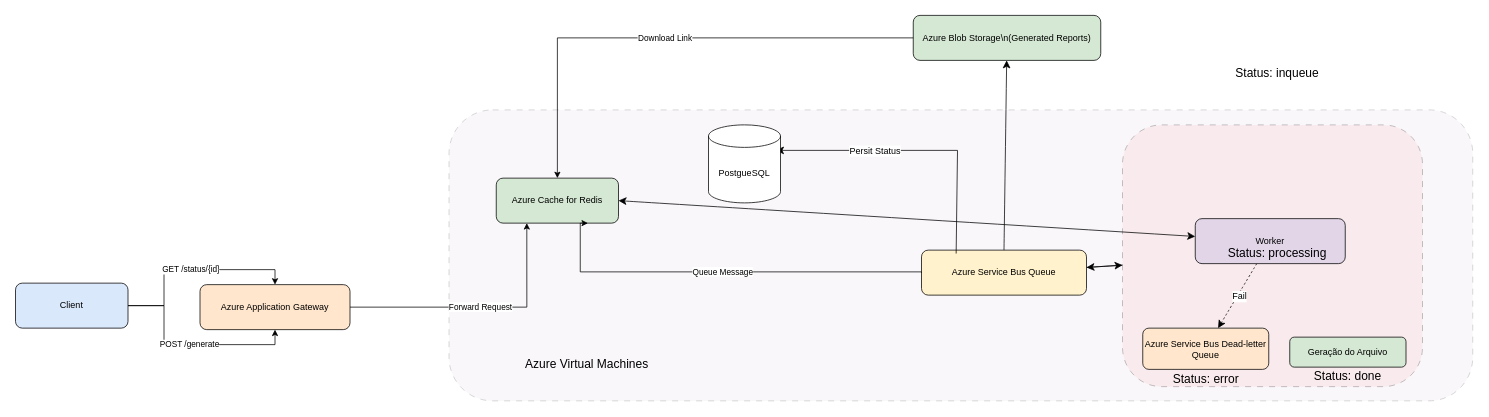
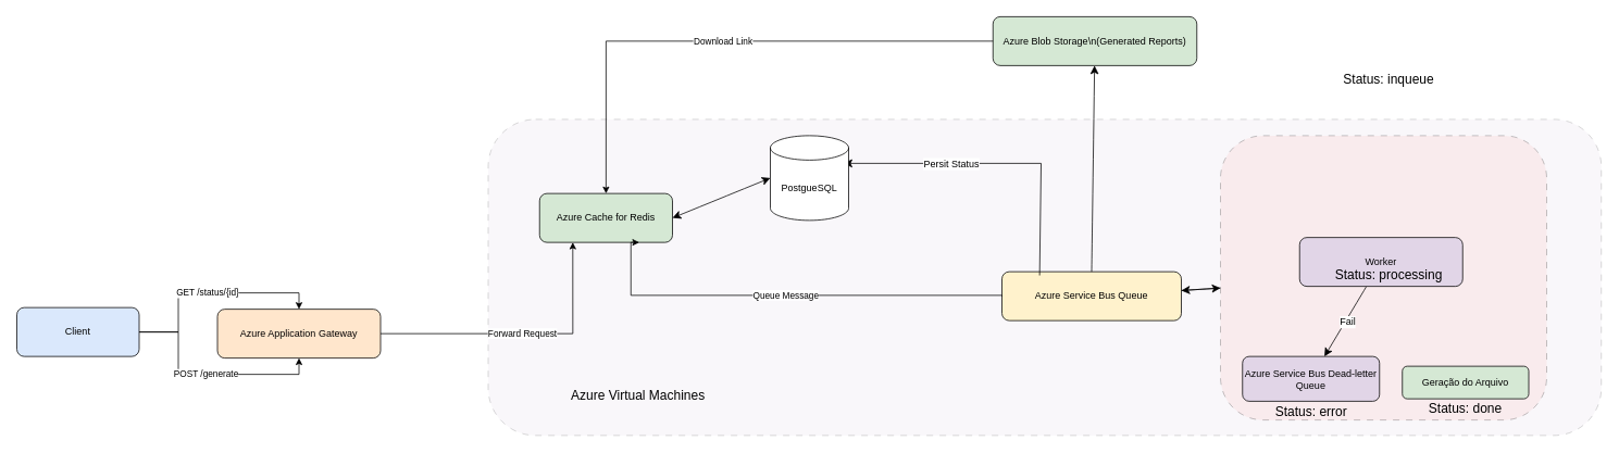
  <mxCell id="0" />
  <mxCell id="1" parent="0" />
  <mxCell id="2" value="" style="rounded=1;whiteSpace=wrap;html=1;fillColor=#e1d5e7;gradientColor=none;opacity=20;dashed=1;dashPattern=8 8;" vertex="1" parent="1"><mxGeometry x="598" y="146" width="1365" height="388" as="geometry" /></mxCell>
  <mxCell id="3" value="Client" style="rounded=1;whiteSpace=wrap;html=1;fillColor=#dae8fc;" vertex="1" parent="1"><mxGeometry x="20" y="377" width="150" height="60" as="geometry" /></mxCell>
  <mxCell id="4" value="Azure Application Gateway" style="rounded=1;whiteSpace=wrap;html=1;fillColor=#ffe6cc;" vertex="1" parent="1"><mxGeometry x="266" y="379" width="200" height="60" as="geometry" /></mxCell>
  <mxCell id="5" value="" style="edgeStyle=none;curved=1;rounded=0;orthogonalLoop=1;jettySize=auto;html=1;fontSize=12;startSize=8;endSize=8;" edge="1" parent="1" source="6" target="11"><mxGeometry relative="1" as="geometry" /></mxCell>
  <mxCell id="6" value="Azure Service Bus Queue" style="rounded=1;whiteSpace=wrap;html=1;fillColor=#fff2cc;" vertex="1" parent="1"><mxGeometry x="1228" y="333" width="220" height="60" as="geometry" /></mxCell>
  <mxCell id="7" value="" style="edgeStyle=none;curved=1;rounded=0;orthogonalLoop=1;jettySize=auto;html=1;fontSize=12;startSize=8;endSize=8;exitX=0.5;exitY=0;exitDx=0;exitDy=0;" edge="1" parent="1" source="6" target="12"><mxGeometry relative="1" as="geometry" /></mxCell>
  <mxCell id="8" style="edgeStyle=none;curved=0;rounded=0;orthogonalLoop=1;jettySize=auto;html=1;fontSize=12;startSize=8;endSize=8;exitX=0.21;exitY=0.076;exitDx=0;exitDy=0;exitPerimeter=0;" edge="1" parent="1" source="6"><mxGeometry relative="1" as="geometry"><mxPoint x="1034" y="200" as="targetPoint" /><Array as="points"><mxPoint x="1276" y="200" /><mxPoint x="1094" y="200" /></Array></mxGeometry></mxCell>
  <mxCell id="9" value="Persit Status" style="edgeLabel;html=1;align=center;verticalAlign=middle;resizable=0;points=[];fontSize=12;" vertex="1" connectable="0" parent="8"><mxGeometry x="-0.081" y="1" relative="1" as="geometry"><mxPoint x="-74" y="-1" as="offset" /></mxGeometry></mxCell>
  <mxCell id="10" value="" style="edgeStyle=none;curved=1;rounded=0;orthogonalLoop=1;jettySize=auto;html=1;fontSize=12;startSize=8;endSize=8;" edge="1" parent="1" source="11" target="6"><mxGeometry relative="1" as="geometry" /></mxCell>
  <mxCell id="11" value="" style="rounded=1;whiteSpace=wrap;html=1;fillColor=#f8cecc;opacity=30;dashed=1;dashPattern=8 8;" vertex="1" parent="1"><mxGeometry x="1496" y="166" width="400" height="349" as="geometry" /></mxCell>
  <mxCell id="12" value="Azure Blob Storage\n(Generated Reports)" style="rounded=1;whiteSpace=wrap;html=1;fillColor=#d5e8d4;" vertex="1" parent="1"><mxGeometry x="1217" y="20" width="250" height="60" as="geometry" /></mxCell>
  <mxCell id="13" value="Azure Cache for Redis" style="rounded=1;whiteSpace=wrap;html=1;fillColor=#d5e8d4;" vertex="1" parent="1"><mxGeometry x="661" y="237" width="163" height="60" as="geometry" /></mxCell>
  <mxCell id="14" value="POST /generate" style="edgeStyle=orthogonalEdgeStyle;rounded=0;orthogonalLoop=1;jettySize=auto;html=1;entryX=0.5;entryY=1;entryDx=0;entryDy=0;" edge="1" parent="1" source="3" target="4"><mxGeometry relative="1" as="geometry"><mxPoint x="340" y="435" as="targetPoint" /></mxGeometry></mxCell>
  <mxCell id="15" value="Forward Request" style="edgeStyle=orthogonalEdgeStyle;rounded=0;orthogonalLoop=1;jettySize=auto;html=1;entryX=0.25;entryY=1;entryDx=0;entryDy=0;" edge="1" parent="1" source="4" target="13"><mxGeometry relative="1" as="geometry" /></mxCell>
  <mxCell id="16" value="Queue Message" style="edgeStyle=orthogonalEdgeStyle;rounded=0;orthogonalLoop=1;jettySize=auto;html=1;entryX=0.75;entryY=1;entryDx=0;entryDy=0;exitX=0;exitY=0.5;exitDx=0;exitDy=0;" edge="1" parent="1" source="6" target="13"><mxGeometry relative="1" as="geometry"><Array as="points"><mxPoint x="773" y="362" /></Array></mxGeometry></mxCell>
  <mxCell id="17" value="GET /status/{id}" style="edgeStyle=orthogonalEdgeStyle;rounded=0;orthogonalLoop=1;jettySize=auto;html=1;entryX=0.5;entryY=0;entryDx=0;entryDy=0;" edge="1" parent="1" source="3" target="4"><mxGeometry relative="1" as="geometry" /></mxCell>
  <mxCell id="18" value="Download Link" style="edgeStyle=orthogonalEdgeStyle;rounded=0;orthogonalLoop=1;jettySize=auto;html=1;entryX=0.5;entryY=0;entryDx=0;entryDy=0;" edge="1" parent="1" source="12" target="13"><mxGeometry relative="1" as="geometry" /></mxCell>
  <mxCell id="19" style="edgeStyle=none;curved=1;rounded=0;orthogonalLoop=1;jettySize=auto;html=1;exitX=0.75;exitY=1;exitDx=0;exitDy=0;fontSize=12;startSize=8;endSize=8;" edge="1" parent="1" source="13" target="13"><mxGeometry relative="1" as="geometry" /></mxCell>
  <mxCell id="20" style="edgeStyle=none;curved=1;rounded=0;orthogonalLoop=1;jettySize=auto;html=1;exitX=1;exitY=0.5;exitDx=0;exitDy=0;fontSize=12;startSize=8;endSize=8;" edge="1" parent="1" source="2" target="2"><mxGeometry relative="1" as="geometry" /></mxCell>
  <mxCell id="21" value="PostgueSQL" style="shape=cylinder3;whiteSpace=wrap;html=1;boundedLbl=1;backgroundOutline=1;size=15;" vertex="1" parent="1"><mxGeometry x="944" y="166" width="96" height="104" as="geometry" /></mxCell>
  <mxCell id="22" style="edgeStyle=none;curved=1;rounded=0;orthogonalLoop=1;jettySize=auto;html=1;exitX=1;exitY=0.5;exitDx=0;exitDy=0;fontSize=12;startSize=8;endSize=8;" edge="1" parent="1" source="2" target="2"><mxGeometry relative="1" as="geometry" /></mxCell>
- <mxCell id="23" value="" style="endArrow=classic;startArrow=classic;html=1;rounded=0;fontSize=12;startSize=8;endSize=8;curved=1;exitX=1;exitY=0.5;exitDx=0;exitDy=0;" edge="1" parent="1" source="13" target="26"><mxGeometry width="50" height="50" relative="1" as="geometry"><mxPoint x="946" y="475" as="sourcePoint" /><mxPoint x="971" y="230" as="targetPoint" /></mxGeometry></mxCell>
- <mxCell id="24" value="" style="edgeStyle=none;curved=1;rounded=0;orthogonalLoop=1;jettySize=auto;html=1;fontSize=12;startSize=8;endSize=8;dashed=1;" edge="1" parent="1" source="26" target="30"><mxGeometry relative="1" as="geometry" /></mxCell>
+ <mxCell id="23" value="" style="endArrow=classic;startArrow=classic;html=1;rounded=0;fontSize=12;startSize=8;endSize=8;curved=1;entryX=0;entryY=0.5;entryDx=0;entryDy=0;entryPerimeter=0;exitX=1;exitY=0.5;exitDx=0;exitDy=0;" edge="1" parent="1" source="13" target="21"><mxGeometry width="50" height="50" relative="1" as="geometry"><mxPoint x="946" y="475" as="sourcePoint" /><mxPoint x="971" y="230" as="targetPoint" /></mxGeometry></mxCell>
+ <mxCell id="24" value="" style="edgeStyle=none;curved=1;rounded=0;orthogonalLoop=1;jettySize=auto;html=1;fontSize=12;startSize=8;endSize=8;" edge="1" parent="1" source="26" target="30"><mxGeometry relative="1" as="geometry" /></mxCell>
  <mxCell id="25" value="Fail" style="edgeLabel;html=1;align=center;verticalAlign=middle;resizable=0;points=[];fontSize=12;" vertex="1" connectable="0" parent="24"><mxGeometry x="-0.001" y="2" relative="1" as="geometry"><mxPoint as="offset" /></mxGeometry></mxCell>
  <mxCell id="26" value="Worker" style="rounded=1;whiteSpace=wrap;html=1;fillColor=#e1d5e7;" vertex="1" parent="1"><mxGeometry x="1593" y="291" width="200" height="60" as="geometry" /></mxCell>
  <mxCell id="27" value="Geração do Arquivo" style="rounded=1;whiteSpace=wrap;html=1;fillColor=#d5e8d4;" vertex="1" parent="1"><mxGeometry x="1719" y="449" width="155" height="40" as="geometry" /></mxCell>
  <mxCell id="28" value="Status: processing" style="text;strokeColor=none;fillColor=none;html=1;align=center;verticalAlign=middle;whiteSpace=wrap;rounded=0;fontSize=16;" vertex="1" parent="1"><mxGeometry x="1617" y="321" width="171" height="30" as="geometry" /></mxCell>
  <mxCell id="29" value="Status: done" style="text;strokeColor=none;fillColor=none;html=1;align=center;verticalAlign=middle;whiteSpace=wrap;rounded=0;fontSize=16;" vertex="1" parent="1"><mxGeometry x="1711" y="485" width="171" height="30" as="geometry" /></mxCell>
- <mxCell id="30" value="Azure Service Bus Dead-letter Queue" style="rounded=1;whiteSpace=wrap;html=1;fillColor=#ffe6cc;" vertex="1" parent="1"><mxGeometry x="1523" y="437" width="168" height="55" as="geometry" /></mxCell>
+ <mxCell id="30" value="Azure Service Bus Dead-letter Queue" style="rounded=1;whiteSpace=wrap;html=1;fillColor=#e1d5e7;" vertex="1" parent="1"><mxGeometry x="1523" y="437" width="168" height="55" as="geometry" /></mxCell>
  <mxCell id="31" value="Status: error" style="text;strokeColor=none;fillColor=none;html=1;align=center;verticalAlign=middle;whiteSpace=wrap;rounded=0;fontSize=16;" vertex="1" parent="1"><mxGeometry x="1549.5" y="492" width="115" height="23" as="geometry" /></mxCell>
  <mxCell id="32" value="Status: inqueue" style="text;strokeColor=none;fillColor=none;html=1;align=center;verticalAlign=middle;whiteSpace=wrap;rounded=0;fontSize=16;" vertex="1" parent="1"><mxGeometry x="1617" y="82" width="171" height="30" as="geometry" /></mxCell>
  <mxCell id="33" value="&lt;table&gt;&lt;tbody&gt;&lt;tr&gt;&lt;td&gt;Azure Virtual Machines&lt;/td&gt;&lt;/tr&gt;&lt;/tbody&gt;&lt;/table&gt;&lt;table&gt;&lt;tbody&gt;&lt;tr&gt;&lt;td&gt;&lt;/td&gt;&lt;/tr&gt;&lt;/tbody&gt;&lt;/table&gt;" style="text;strokeColor=none;fillColor=none;html=1;align=center;verticalAlign=middle;whiteSpace=wrap;rounded=0;fontSize=16;" vertex="1" parent="1"><mxGeometry x="676" y="472" width="212" height="30" as="geometry" /></mxCell>
